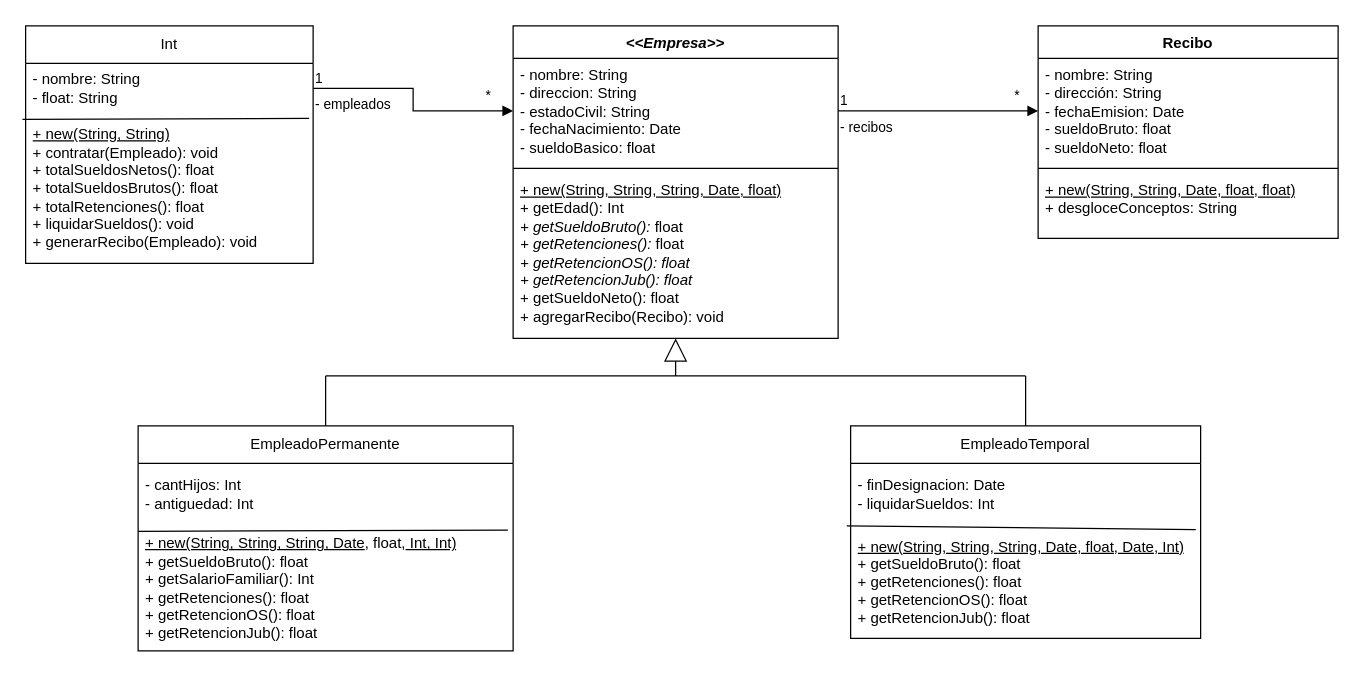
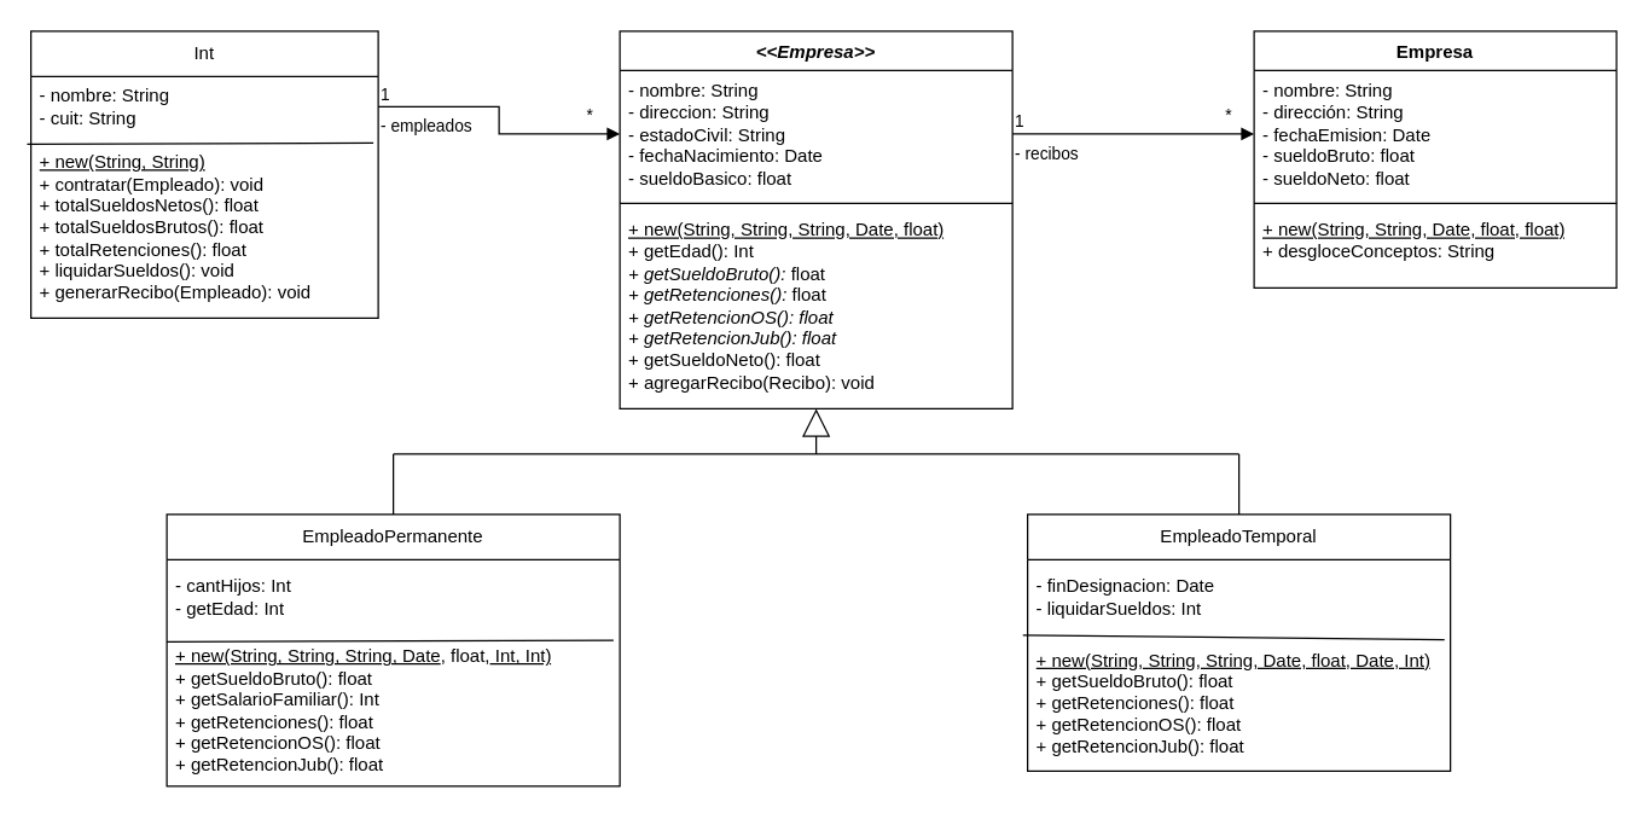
  <mxCell id="0" />
  <mxCell id="1" parent="0" />
  <mxCell id="2" value="Int" style="swimlane;fontStyle=0;childLayout=stackLayout;horizontal=1;startSize=30;horizontalStack=0;resizeParent=1;resizeParentMax=0;resizeLast=0;collapsible=1;marginBottom=0;whiteSpace=wrap;html=1;" parent="1" vertex="1"><mxGeometry x="20" y="20" width="230" height="190" as="geometry" /></mxCell>
- <mxCell id="3" value="- nombre: String&lt;div&gt;- float: String&lt;/div&gt;" style="text;strokeColor=none;fillColor=none;align=left;verticalAlign=middle;spacingLeft=4;spacingRight=4;overflow=hidden;points=[[0,0.5],[1,0.5]];portConstraint=eastwest;rotatable=0;whiteSpace=wrap;html=1;" parent="2" vertex="1"><mxGeometry y="30" width="230" height="40" as="geometry" /></mxCell>
+ <mxCell id="3" value="- nombre: String&lt;div&gt;- cuit: String&lt;/div&gt;" style="text;strokeColor=none;fillColor=none;align=left;verticalAlign=middle;spacingLeft=4;spacingRight=4;overflow=hidden;points=[[0,0.5],[1,0.5]];portConstraint=eastwest;rotatable=0;whiteSpace=wrap;html=1;" parent="2" vertex="1"><mxGeometry y="30" width="230" height="40" as="geometry" /></mxCell>
  <mxCell id="4" value="&lt;div&gt;&lt;u&gt;+ new(String, String)&lt;/u&gt;&lt;/div&gt;&lt;div&gt;+ contratar(Empleado): void&lt;/div&gt;+ totalSueldosNetos(): float&lt;div&gt;+ totalSueldosBrutos():&amp;nbsp;&lt;span style=&quot;background-color: transparent; color: light-dark(rgb(0, 0, 0), rgb(255, 255, 255));&quot;&gt;float&lt;/span&gt;&lt;/div&gt;&lt;div&gt;+ totalRetenciones():&amp;nbsp;&lt;span style=&quot;background-color: transparent; color: light-dark(rgb(0, 0, 0), rgb(255, 255, 255));&quot;&gt;float&lt;/span&gt;&lt;/div&gt;&lt;div&gt;&lt;span style=&quot;background-color: transparent; color: light-dark(rgb(0, 0, 0), rgb(255, 255, 255));&quot;&gt;+ liquidarSueldos(): void&lt;/span&gt;&lt;/div&gt;&lt;div&gt;&lt;span style=&quot;background-color: transparent; color: light-dark(rgb(0, 0, 0), rgb(255, 255, 255));&quot;&gt;+ generarRecibo(Empleado): void&lt;/span&gt;&lt;/div&gt;" style="text;strokeColor=none;fillColor=none;align=left;verticalAlign=middle;spacingLeft=4;spacingRight=4;overflow=hidden;points=[[0,0.5],[1,0.5]];portConstraint=eastwest;rotatable=0;whiteSpace=wrap;html=1;" parent="2" vertex="1"><mxGeometry y="70" width="230" height="120" as="geometry" /></mxCell>
  <mxCell id="5" value="" style="endArrow=none;html=1;rounded=0;exitX=0.986;exitY=0.033;exitDx=0;exitDy=0;exitPerimeter=0;entryX=-0.011;entryY=0.04;entryDx=0;entryDy=0;entryPerimeter=0;" parent="2" source="4" edge="1" target="4"><mxGeometry width="50" height="50" relative="1" as="geometry"><mxPoint x="130" y="280" as="sourcePoint" /><mxPoint x="-1" y="60" as="targetPoint" /></mxGeometry></mxCell>
  <mxCell id="6" value="&lt;i&gt;&amp;lt;&amp;lt;Empresa&amp;gt;&amp;gt;&lt;/i&gt;" style="swimlane;fontStyle=1;align=center;verticalAlign=top;childLayout=stackLayout;horizontal=1;startSize=26;horizontalStack=0;resizeParent=1;resizeParentMax=0;resizeLast=0;collapsible=1;marginBottom=0;whiteSpace=wrap;html=1;" parent="1" vertex="1"><mxGeometry x="410" y="20" width="260" height="250" as="geometry" /></mxCell>
  <mxCell id="7" value="-&amp;nbsp;&lt;span style=&quot;color: light-dark(rgb(0, 0, 0), rgb(255, 255, 255)); background-color: transparent;&quot;&gt;nombre: String&lt;/span&gt;&lt;div&gt;- direccion: String&lt;/div&gt;&lt;div&gt;- estadoCivil: String&lt;div&gt;- fechaNacimiento: Date&lt;/div&gt;&lt;/div&gt;&lt;div&gt;- sueldoBasico:&amp;nbsp;&lt;span style=&quot;background-color: transparent; color: light-dark(rgb(0, 0, 0), rgb(255, 255, 255));&quot;&gt;float&lt;/span&gt;&lt;/div&gt;" style="text;strokeColor=none;fillColor=none;align=left;verticalAlign=top;spacingLeft=4;spacingRight=4;overflow=hidden;rotatable=0;points=[[0,0.5],[1,0.5]];portConstraint=eastwest;whiteSpace=wrap;html=1;" parent="6" vertex="1"><mxGeometry y="26" width="260" height="84" as="geometry" /></mxCell>
  <mxCell id="8" value="" style="line;strokeWidth=1;fillColor=none;align=left;verticalAlign=middle;spacingTop=-1;spacingLeft=3;spacingRight=3;rotatable=0;labelPosition=right;points=[];portConstraint=eastwest;strokeColor=inherit;" parent="6" vertex="1"><mxGeometry y="110" width="260" height="8" as="geometry" /></mxCell>
  <mxCell id="9" value="&lt;div&gt;&lt;u&gt;+ new(String, String, String, Date,&amp;nbsp;float)&lt;/u&gt;&lt;/div&gt;+ getEdad(): Int&lt;div&gt;&lt;i&gt;+ getSueldoBruto():&amp;nbsp;&lt;/i&gt;&lt;span style=&quot;background-color: transparent; color: light-dark(rgb(0, 0, 0), rgb(255, 255, 255));&quot;&gt;float&lt;/span&gt;&lt;/div&gt;&lt;div&gt;&lt;i&gt;+ getRetenciones():&amp;nbsp;&lt;/i&gt;&lt;span style=&quot;background-color: transparent; color: light-dark(rgb(0, 0, 0), rgb(255, 255, 255));&quot;&gt;float&lt;/span&gt;&lt;/div&gt;&lt;div&gt;&lt;span style=&quot;background-color: transparent; color: light-dark(rgb(0, 0, 0), rgb(255, 255, 255));&quot;&gt;&lt;i&gt;+ getRetencionOS(): float&lt;/i&gt;&lt;/span&gt;&lt;/div&gt;&lt;div&gt;&lt;span style=&quot;background-color: transparent; color: light-dark(rgb(0, 0, 0), rgb(255, 255, 255));&quot;&gt;&lt;i&gt;+ getRetencionJub(): float&lt;/i&gt;&lt;/span&gt;&lt;/div&gt;&lt;div&gt;+ getSueldoNeto():&amp;nbsp;&lt;span style=&quot;background-color: transparent; color: light-dark(rgb(0, 0, 0), rgb(255, 255, 255));&quot;&gt;float&lt;/span&gt;&lt;/div&gt;&lt;div&gt;&lt;span style=&quot;background-color: transparent; color: light-dark(rgb(0, 0, 0), rgb(255, 255, 255));&quot;&gt;+ agregarRecibo(Recibo): void&lt;/span&gt;&lt;/div&gt;" style="text;strokeColor=none;fillColor=none;align=left;verticalAlign=top;spacingLeft=4;spacingRight=4;overflow=hidden;rotatable=0;points=[[0,0.5],[1,0.5]];portConstraint=eastwest;whiteSpace=wrap;html=1;" parent="6" vertex="1"><mxGeometry y="118" width="260" height="132" as="geometry" /></mxCell>
  <mxCell id="10" value="EmpleadoPermanente" style="swimlane;fontStyle=0;childLayout=stackLayout;horizontal=1;startSize=30;horizontalStack=0;resizeParent=1;resizeParentMax=0;resizeLast=0;collapsible=1;marginBottom=0;whiteSpace=wrap;html=1;" parent="1" vertex="1"><mxGeometry x="110" y="340" width="300" height="180" as="geometry"><mxRectangle x="230" y="630" width="160" height="30" as="alternateBounds" /></mxGeometry></mxCell>
- <mxCell id="11" value="&lt;div&gt;- cantHijos: Int&lt;/div&gt;&lt;div&gt;- antiguedad: Int&amp;nbsp;&lt;/div&gt;" style="text;strokeColor=none;fillColor=none;align=left;verticalAlign=middle;spacingLeft=4;spacingRight=4;overflow=hidden;points=[[0,0.5],[1,0.5]];portConstraint=eastwest;rotatable=0;whiteSpace=wrap;html=1;" parent="10" vertex="1"><mxGeometry y="30" width="300" height="50" as="geometry" /></mxCell>
+ <mxCell id="11" value="&lt;div&gt;- cantHijos: Int&lt;/div&gt;&lt;div&gt;- getEdad: Int&amp;nbsp;&lt;/div&gt;" style="text;strokeColor=none;fillColor=none;align=left;verticalAlign=middle;spacingLeft=4;spacingRight=4;overflow=hidden;points=[[0,0.5],[1,0.5]];portConstraint=eastwest;rotatable=0;whiteSpace=wrap;html=1;" parent="10" vertex="1"><mxGeometry y="30" width="300" height="50" as="geometry" /></mxCell>
  <mxCell id="12" value="&lt;div&gt;&lt;u&gt;+ new(String, String, String, Date&lt;/u&gt;,&amp;nbsp;float,&lt;u&gt; Int, Int)&lt;/u&gt;&lt;/div&gt;&lt;div&gt;+ getSueldoBruto():&amp;nbsp;&lt;span style=&quot;background-color: transparent; color: light-dark(rgb(0, 0, 0), rgb(255, 255, 255));&quot;&gt;float&lt;/span&gt;&lt;/div&gt;+ getSalarioFamiliar(): Int&lt;div&gt;+ getRetenciones():&amp;nbsp;&lt;span style=&quot;background-color: transparent; color: light-dark(rgb(0, 0, 0), rgb(255, 255, 255));&quot;&gt;float&lt;/span&gt;&lt;/div&gt;&lt;div&gt;&lt;div&gt;&lt;span style=&quot;background-color: transparent; color: light-dark(rgb(0, 0, 0), rgb(255, 255, 255));&quot;&gt;+ getRetencionOS(): float&lt;/span&gt;&lt;/div&gt;&lt;div&gt;&lt;span style=&quot;background-color: transparent; color: light-dark(rgb(0, 0, 0), rgb(255, 255, 255));&quot;&gt;+ getRetencionJub(): float&lt;/span&gt;&lt;/div&gt;&lt;/div&gt;" style="text;strokeColor=none;fillColor=none;align=left;verticalAlign=middle;spacingLeft=4;spacingRight=4;overflow=hidden;points=[[0,0.5],[1,0.5]];portConstraint=eastwest;rotatable=0;whiteSpace=wrap;html=1;" parent="10" vertex="1"><mxGeometry y="80" width="300" height="100" as="geometry" /></mxCell>
  <mxCell id="13" value="" style="endArrow=none;html=1;rounded=0;exitX=0.986;exitY=0.033;exitDx=0;exitDy=0;exitPerimeter=0;entryX=0;entryY=0.043;entryDx=0;entryDy=0;entryPerimeter=0;" parent="10" source="12" edge="1" target="12"><mxGeometry width="50" height="50" relative="1" as="geometry"><mxPoint x="130" y="280" as="sourcePoint" /><mxPoint x="-1" y="60" as="targetPoint" /></mxGeometry></mxCell>
  <mxCell id="14" value="EmpleadoTemporal" style="swimlane;fontStyle=0;childLayout=stackLayout;horizontal=1;startSize=30;horizontalStack=0;resizeParent=1;resizeParentMax=0;resizeLast=0;collapsible=1;marginBottom=0;whiteSpace=wrap;html=1;" parent="1" vertex="1"><mxGeometry x="680" y="340" width="280" height="170" as="geometry" /></mxCell>
  <mxCell id="15" value="&lt;div&gt;- finDesignacion: Date&lt;/div&gt;&lt;div&gt;- liquidarSueldos: Int&lt;/div&gt;" style="text;strokeColor=none;fillColor=none;align=left;verticalAlign=middle;spacingLeft=4;spacingRight=4;overflow=hidden;points=[[0,0.5],[1,0.5]];portConstraint=eastwest;rotatable=0;whiteSpace=wrap;html=1;" parent="14" vertex="1"><mxGeometry y="30" width="280" height="50" as="geometry" /></mxCell>
  <mxCell id="16" value="&lt;div&gt;&lt;u&gt;+ new(String, String, String, Date,&amp;nbsp;float, Date, Int)&lt;/u&gt;&lt;/div&gt;+ getSueldoBruto(): float&lt;div&gt;+ getRetenciones():&amp;nbsp;&lt;span style=&quot;background-color: transparent; color: light-dark(rgb(0, 0, 0), rgb(255, 255, 255));&quot;&gt;float&lt;/span&gt;&lt;/div&gt;&lt;div&gt;&lt;div&gt;&lt;span style=&quot;background-color: transparent; color: light-dark(rgb(0, 0, 0), rgb(255, 255, 255));&quot;&gt;+ getRetencionOS(): float&lt;/span&gt;&lt;/div&gt;&lt;div&gt;&lt;span style=&quot;background-color: transparent; color: light-dark(rgb(0, 0, 0), rgb(255, 255, 255));&quot;&gt;+ getRetencionJub(): float&lt;/span&gt;&lt;/div&gt;&lt;/div&gt;" style="text;strokeColor=none;fillColor=none;align=left;verticalAlign=middle;spacingLeft=4;spacingRight=4;overflow=hidden;points=[[0,0.5],[1,0.5]];portConstraint=eastwest;rotatable=0;whiteSpace=wrap;html=1;" parent="14" vertex="1"><mxGeometry y="80" width="280" height="90" as="geometry" /></mxCell>
  <mxCell id="17" value="" style="endArrow=none;html=1;rounded=0;exitX=0.986;exitY=0.033;exitDx=0;exitDy=0;exitPerimeter=0;entryX=-0.011;entryY=0;entryDx=0;entryDy=0;entryPerimeter=0;" parent="14" source="16" edge="1" target="16"><mxGeometry width="50" height="50" relative="1" as="geometry"><mxPoint x="130" y="280" as="sourcePoint" /><mxPoint x="-1" y="60" as="targetPoint" /></mxGeometry></mxCell>
- <mxCell id="18" value="Recibo" style="swimlane;fontStyle=1;align=center;verticalAlign=top;childLayout=stackLayout;horizontal=1;startSize=26;horizontalStack=0;resizeParent=1;resizeParentMax=0;resizeLast=0;collapsible=1;marginBottom=0;whiteSpace=wrap;html=1;" vertex="1" parent="1"><mxGeometry x="830" y="20" width="240" height="170" as="geometry" /></mxCell>
+ <mxCell id="18" value="Empresa" style="swimlane;fontStyle=1;align=center;verticalAlign=top;childLayout=stackLayout;horizontal=1;startSize=26;horizontalStack=0;resizeParent=1;resizeParentMax=0;resizeLast=0;collapsible=1;marginBottom=0;whiteSpace=wrap;html=1;" vertex="1" parent="1"><mxGeometry x="830" y="20" width="240" height="170" as="geometry" /></mxCell>
  <mxCell id="19" value="- nombre: String&lt;div&gt;- dirección: String&lt;/div&gt;&lt;div&gt;- fechaEmision: Date&lt;/div&gt;&lt;div&gt;- sueldoBruto: float&lt;/div&gt;&lt;div&gt;- sueldoNeto: float&lt;/div&gt;&lt;div&gt;&lt;br&gt;&lt;div&gt;&lt;br&gt;&lt;/div&gt;&lt;/div&gt;" style="text;strokeColor=none;fillColor=none;align=left;verticalAlign=top;spacingLeft=4;spacingRight=4;overflow=hidden;rotatable=0;points=[[0,0.5],[1,0.5]];portConstraint=eastwest;whiteSpace=wrap;html=1;" vertex="1" parent="18"><mxGeometry y="26" width="240" height="84" as="geometry" /></mxCell>
  <mxCell id="20" value="" style="line;strokeWidth=1;fillColor=none;align=left;verticalAlign=middle;spacingTop=-1;spacingLeft=3;spacingRight=3;rotatable=0;labelPosition=right;points=[];portConstraint=eastwest;strokeColor=inherit;" vertex="1" parent="18"><mxGeometry y="110" width="240" height="8" as="geometry" /></mxCell>
  <mxCell id="21" value="&lt;div&gt;&lt;u&gt;+ new(String, String, Date, float, float)&lt;/u&gt;&lt;/div&gt;&lt;div&gt;+ desgloceConceptos: String&lt;/div&gt;" style="text;strokeColor=none;fillColor=none;align=left;verticalAlign=top;spacingLeft=4;spacingRight=4;overflow=hidden;rotatable=0;points=[[0,0.5],[1,0.5]];portConstraint=eastwest;whiteSpace=wrap;html=1;" vertex="1" parent="18"><mxGeometry y="118" width="240" height="52" as="geometry" /></mxCell>
  <mxCell id="22" value="" style="endArrow=block;endSize=16;endFill=0;html=1;rounded=0;fontSize=12;curved=1;entryX=0.5;entryY=1;entryDx=0;entryDy=0;entryPerimeter=0;" edge="1" parent="1" target="9"><mxGeometry x="0.017" width="160" relative="1" as="geometry"><mxPoint x="540" y="300" as="sourcePoint" /><mxPoint x="540" y="300" as="targetPoint" /><mxPoint as="offset" /></mxGeometry></mxCell>
  <mxCell id="23" value="" style="endArrow=none;html=1;rounded=0;fontSize=12;startSize=8;endSize=8;curved=1;entryX=0.5;entryY=0;entryDx=0;entryDy=0;" edge="1" parent="1" target="10"><mxGeometry width="50" height="50" relative="1" as="geometry"><mxPoint x="260" y="300" as="sourcePoint" /><mxPoint x="320" y="360" as="targetPoint" /></mxGeometry></mxCell>
  <mxCell id="24" value="" style="endArrow=none;html=1;rounded=0;fontSize=12;startSize=8;endSize=8;curved=1;entryX=0.5;entryY=0;entryDx=0;entryDy=0;" edge="1" parent="1" target="14"><mxGeometry width="50" height="50" relative="1" as="geometry"><mxPoint x="820" y="300" as="sourcePoint" /><mxPoint x="790" y="320" as="targetPoint" /></mxGeometry></mxCell>
  <mxCell id="25" value="" style="endArrow=none;html=1;rounded=0;fontSize=12;startSize=8;endSize=8;curved=1;" edge="1" parent="1"><mxGeometry width="50" height="50" relative="1" as="geometry"><mxPoint x="260" y="300" as="sourcePoint" /><mxPoint x="820" y="300" as="targetPoint" /></mxGeometry></mxCell>
  <mxCell id="26" value="- empleados" style="endArrow=block;endFill=1;html=1;edgeStyle=orthogonalEdgeStyle;align=left;verticalAlign=top;rounded=0;entryX=0;entryY=0.5;entryDx=0;entryDy=0;exitX=1;exitY=0.5;exitDx=0;exitDy=0;" edge="1" parent="1" source="3" target="7"><mxGeometry x="-1" relative="1" as="geometry"><mxPoint x="260" y="-80" as="sourcePoint" /><mxPoint x="370" y="-62" as="targetPoint" /></mxGeometry></mxCell>
  <mxCell id="27" value="1" style="edgeLabel;resizable=0;html=1;align=left;verticalAlign=bottom;" connectable="0" vertex="1" parent="26"><mxGeometry x="-1" relative="1" as="geometry" /></mxCell>
  <mxCell id="28" value="*" style="edgeLabel;html=1;align=center;verticalAlign=middle;resizable=0;points=[];" vertex="1" connectable="0" parent="26"><mxGeometry x="0.769" y="-4" relative="1" as="geometry"><mxPoint y="-17" as="offset" /></mxGeometry></mxCell>
  <mxCell id="29" value="- recibos" style="endArrow=block;endFill=1;html=1;edgeStyle=orthogonalEdgeStyle;align=left;verticalAlign=top;rounded=0;entryX=0;entryY=0.5;entryDx=0;entryDy=0;exitX=1;exitY=0.5;exitDx=0;exitDy=0;" edge="1" parent="1" source="7" target="19"><mxGeometry x="-1" relative="1" as="geometry"><mxPoint x="680" y="-90" as="sourcePoint" /><mxPoint x="790" y="-72" as="targetPoint" /></mxGeometry></mxCell>
  <mxCell id="30" value="1" style="edgeLabel;resizable=0;html=1;align=left;verticalAlign=bottom;" connectable="0" vertex="1" parent="29"><mxGeometry x="-1" relative="1" as="geometry" /></mxCell>
  <mxCell id="31" value="*" style="edgeLabel;html=1;align=center;verticalAlign=middle;resizable=0;points=[];" vertex="1" connectable="0" parent="29"><mxGeometry x="0.769" y="-4" relative="1" as="geometry"><mxPoint y="-17" as="offset" /></mxGeometry></mxCell>
